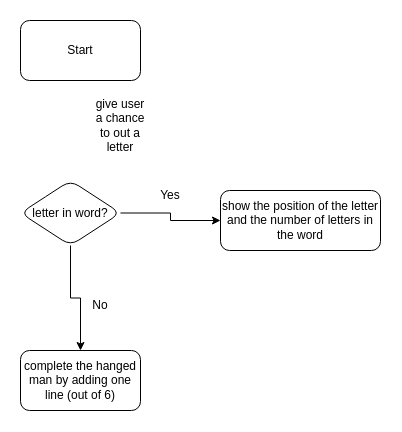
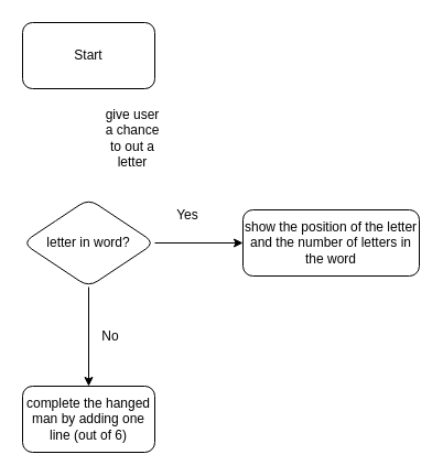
  <mxCell id="0" />
  <mxCell id="1" parent="0" />
  <mxCell id="2" value="Start" style="rounded=1;whiteSpace=wrap;html=1;" vertex="1" parent="1"><mxGeometry x="20" y="20" width="120" height="60" as="geometry" /></mxCell>
  <mxCell id="3" value="" style="edgeStyle=orthogonalEdgeStyle;rounded=0;orthogonalLoop=1;jettySize=auto;html=1;" edge="1" parent="1" source="5" target="7"><mxGeometry relative="1" as="geometry" /></mxCell>
  <mxCell id="4" value="" style="edgeStyle=orthogonalEdgeStyle;rounded=0;orthogonalLoop=1;jettySize=auto;html=1;" edge="1" parent="1" source="5" target="9"><mxGeometry relative="1" as="geometry" /></mxCell>
- <mxCell id="5" value="letter in word?" style="rhombus;whiteSpace=wrap;html=1;rounded=1;" vertex="1" parent="1"><mxGeometry x="20" y="180" width="100" height="65" as="geometry" /></mxCell>
+ <mxCell id="5" value="letter in word?" style="rhombus;whiteSpace=wrap;html=1;rounded=1;" vertex="1" parent="1"><mxGeometry x="20" y="180" width="120" height="80" as="geometry" /></mxCell>
  <mxCell id="6" value="give user a chance to out a letter" style="text;html=1;strokeColor=none;fillColor=none;align=center;verticalAlign=middle;whiteSpace=wrap;rounded=0;" vertex="1" parent="1"><mxGeometry x="90" y="110" width="60" height="30" as="geometry" /></mxCell>
  <mxCell id="7" value="show the position of the letter and the number of letters in the word" style="whiteSpace=wrap;html=1;rounded=1;" vertex="1" parent="1"><mxGeometry x="220" y="190" width="160" height="60" as="geometry" /></mxCell>
  <mxCell id="8" value="Yes" style="text;html=1;strokeColor=none;fillColor=none;align=center;verticalAlign=middle;whiteSpace=wrap;rounded=0;" vertex="1" parent="1"><mxGeometry x="140" y="180" width="60" height="30" as="geometry" /></mxCell>
  <mxCell id="9" value="complete the hanged man by adding one line (out of 6)" style="whiteSpace=wrap;html=1;rounded=1;" vertex="1" parent="1"><mxGeometry x="20" y="350" width="120" height="60" as="geometry" /></mxCell>
  <mxCell id="10" value="No" style="text;html=1;strokeColor=none;fillColor=none;align=center;verticalAlign=middle;whiteSpace=wrap;rounded=0;" vertex="1" parent="1"><mxGeometry x="70" y="290" width="60" height="30" as="geometry" /></mxCell>
